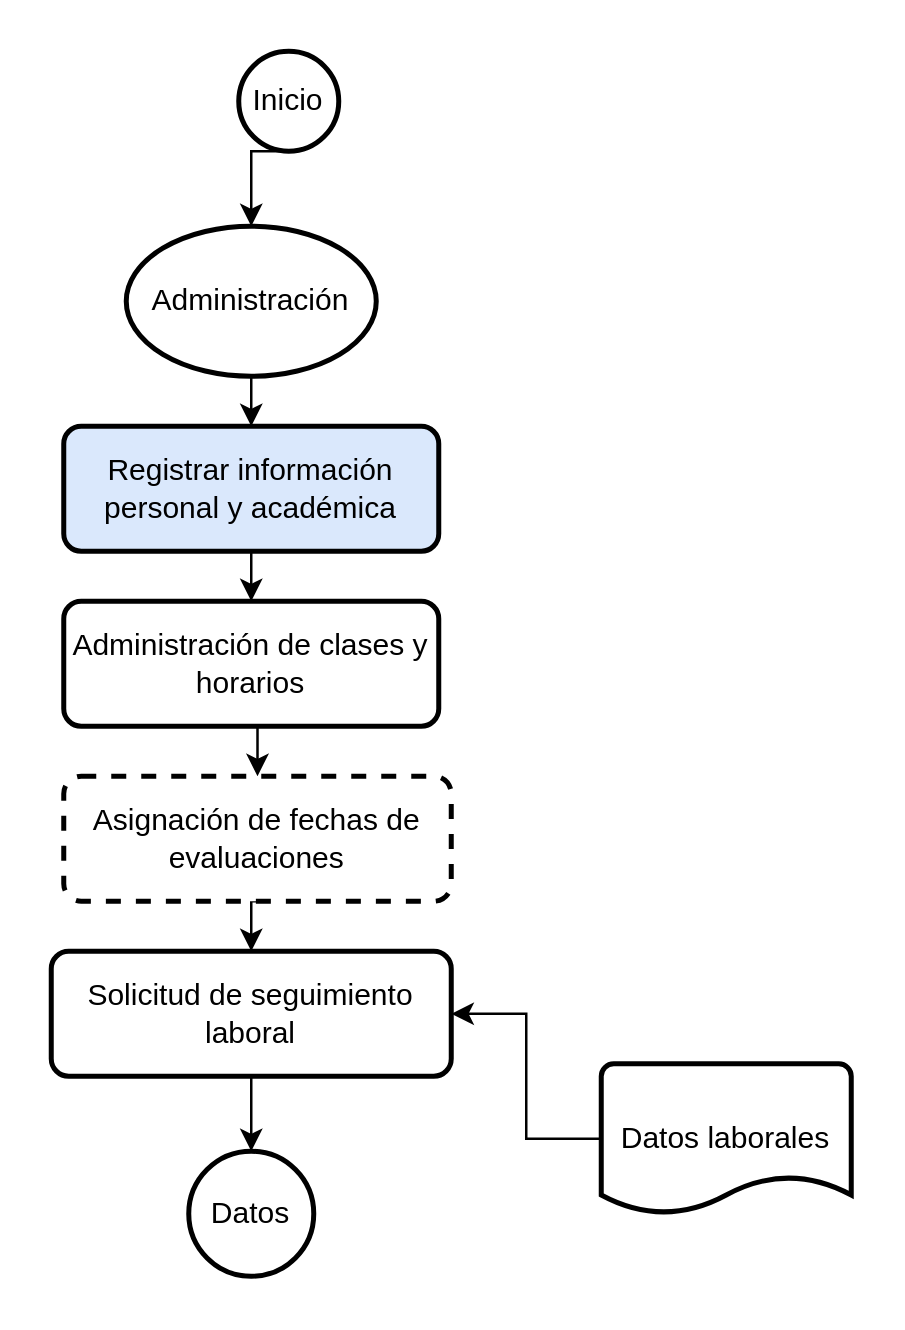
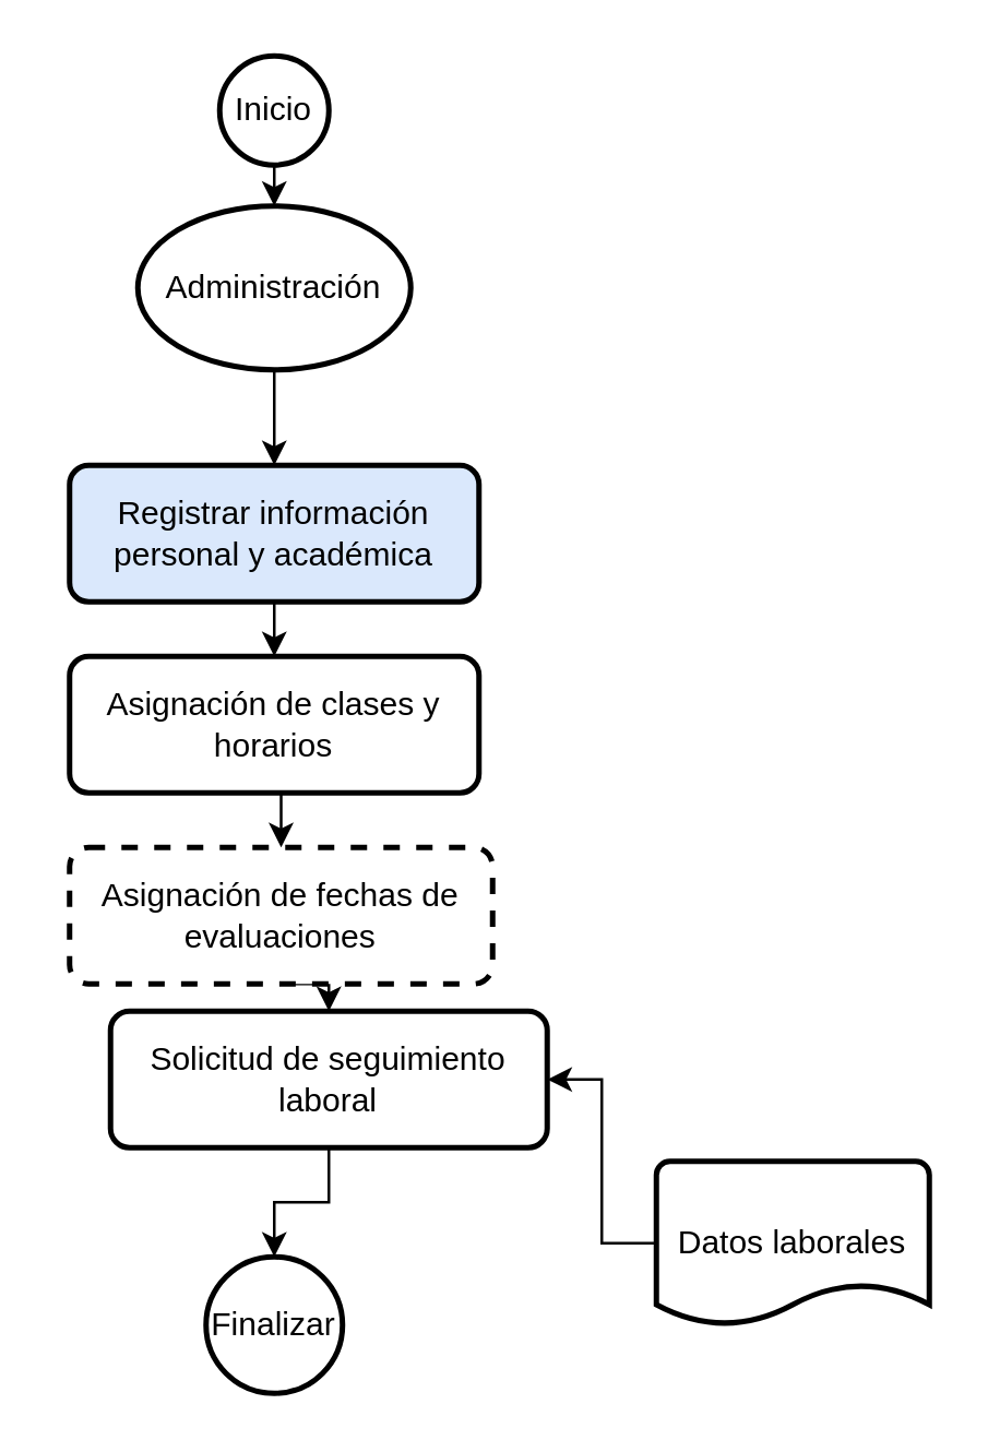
  <mxCell id="0" />
  <mxCell id="1" parent="0" />
- <mxCell id="2" value="Inicio" style="strokeWidth=2;html=1;shape=mxgraph.flowchart.start_2;whiteSpace=wrap;" vertex="1" parent="1"><mxGeometry x="95" y="20" width="40" height="40" as="geometry" /></mxCell>
- <mxCell id="3" value="Datos" style="strokeWidth=2;html=1;shape=mxgraph.flowchart.start_2;whiteSpace=wrap;" vertex="1" parent="1"><mxGeometry x="75" y="460" width="50" height="50" as="geometry" /></mxCell>
+ <mxCell id="2" value="Inicio" style="strokeWidth=2;html=1;shape=mxgraph.flowchart.start_2;whiteSpace=wrap;" vertex="1" parent="1"><mxGeometry x="80" width="40" height="40" as="geometry" y="20" /></mxCell>
+ <mxCell id="3" value="Finalizar" style="strokeWidth=2;html=1;shape=mxgraph.flowchart.start_2;whiteSpace=wrap;" vertex="1" parent="1"><mxGeometry x="75" y="460" width="50" height="50" as="geometry" /></mxCell>
  <mxCell id="4" style="edgeStyle=orthogonalEdgeStyle;rounded=0;orthogonalLoop=1;jettySize=auto;html=1;exitX=0.5;exitY=1;exitDx=0;exitDy=0;exitPerimeter=0;entryX=0.5;entryY=0;entryDx=0;entryDy=0;" edge="1" parent="1" source="5" target="7"><mxGeometry relative="1" as="geometry" /></mxCell>
- <mxCell id="5" value="Administración" style="strokeWidth=2;html=1;shape=mxgraph.flowchart.start_1;whiteSpace=wrap;" vertex="1" parent="1"><mxGeometry x="50" y="90" width="100" height="60" as="geometry" /></mxCell>
+ <mxCell id="5" value="Administración" style="strokeWidth=2;html=1;shape=mxgraph.flowchart.start_1;whiteSpace=wrap;" vertex="1" parent="1"><mxGeometry x="50" y="75" width="100" height="60" as="geometry" /></mxCell>
  <mxCell id="6" style="edgeStyle=orthogonalEdgeStyle;rounded=0;orthogonalLoop=1;jettySize=auto;html=1;exitX=0.5;exitY=1;exitDx=0;exitDy=0;entryX=0.5;entryY=0;entryDx=0;entryDy=0;" edge="1" parent="1" source="7" target="9"><mxGeometry relative="1" as="geometry" /></mxCell>
  <mxCell id="7" value="Registrar información personal y académica" style="rounded=1;whiteSpace=wrap;html=1;absoluteArcSize=1;arcSize=14;strokeWidth=2;fillColor=#dae8fc;" vertex="1" parent="1"><mxGeometry x="25" y="170" width="150" height="50" as="geometry" /></mxCell>
  <mxCell id="8" style="edgeStyle=orthogonalEdgeStyle;rounded=0;orthogonalLoop=1;jettySize=auto;html=1;exitX=0.5;exitY=1;exitDx=0;exitDy=0;entryX=0.5;entryY=0;entryDx=0;entryDy=0;" edge="1" parent="1" source="9" target="11"><mxGeometry relative="1" as="geometry" /></mxCell>
- <mxCell id="9" value="Administración de clases y horarios" style="rounded=1;whiteSpace=wrap;html=1;absoluteArcSize=1;arcSize=14;strokeWidth=2;" vertex="1" parent="1"><mxGeometry x="25" y="240" width="150" height="50" as="geometry" /></mxCell>
+ <mxCell id="9" value="Asignación de clases y horarios" style="rounded=1;whiteSpace=wrap;html=1;absoluteArcSize=1;arcSize=14;strokeWidth=2;" vertex="1" parent="1"><mxGeometry x="25" y="240" width="150" height="50" as="geometry" /></mxCell>
  <mxCell id="10" style="edgeStyle=orthogonalEdgeStyle;rounded=0;orthogonalLoop=1;jettySize=auto;html=1;exitX=0.5;exitY=1;exitDx=0;exitDy=0;entryX=0.5;entryY=0;entryDx=0;entryDy=0;" edge="1" parent="1" source="11" target="13"><mxGeometry relative="1" as="geometry" /></mxCell>
  <mxCell id="11" value="Asignación de fechas de evaluaciones" style="rounded=1;whiteSpace=wrap;html=1;absoluteArcSize=1;arcSize=14;strokeWidth=2;dashed=1;" vertex="1" parent="1"><mxGeometry x="25" y="310" width="155" height="50" as="geometry" /></mxCell>
  <mxCell id="12" style="edgeStyle=orthogonalEdgeStyle;rounded=0;orthogonalLoop=1;jettySize=auto;html=1;" edge="1" parent="1" source="13" target="3"><mxGeometry relative="1" as="geometry" /></mxCell>
- <mxCell id="13" value="Solicitud de seguimiento laboral" style="rounded=1;whiteSpace=wrap;html=1;absoluteArcSize=1;arcSize=14;strokeWidth=2;" vertex="1" parent="1"><mxGeometry x="20" y="380" width="160" height="50" as="geometry" /></mxCell>
+ <mxCell id="13" value="Solicitud de seguimiento laboral" style="rounded=1;whiteSpace=wrap;html=1;absoluteArcSize=1;arcSize=14;strokeWidth=2;" vertex="1" parent="1"><mxGeometry x="40" y="370" width="160" height="50" as="geometry" /></mxCell>
  <mxCell id="14" style="edgeStyle=orthogonalEdgeStyle;rounded=0;orthogonalLoop=1;jettySize=auto;html=1;entryX=1;entryY=0.5;entryDx=0;entryDy=0;" edge="1" parent="1" source="15" target="13"><mxGeometry relative="1" as="geometry" /></mxCell>
  <mxCell id="15" value="Datos laborales" style="strokeWidth=2;html=1;shape=mxgraph.flowchart.document2;whiteSpace=wrap;size=0.25;" vertex="1" parent="1"><mxGeometry x="240" y="425" width="100" height="60" as="geometry" /></mxCell>
  <mxCell id="16" style="edgeStyle=orthogonalEdgeStyle;rounded=0;orthogonalLoop=1;jettySize=auto;html=1;exitX=0.5;exitY=1;exitDx=0;exitDy=0;exitPerimeter=0;entryX=0.5;entryY=0;entryDx=0;entryDy=0;entryPerimeter=0;" edge="1" parent="1" source="2" target="5"><mxGeometry relative="1" as="geometry" /></mxCell>
